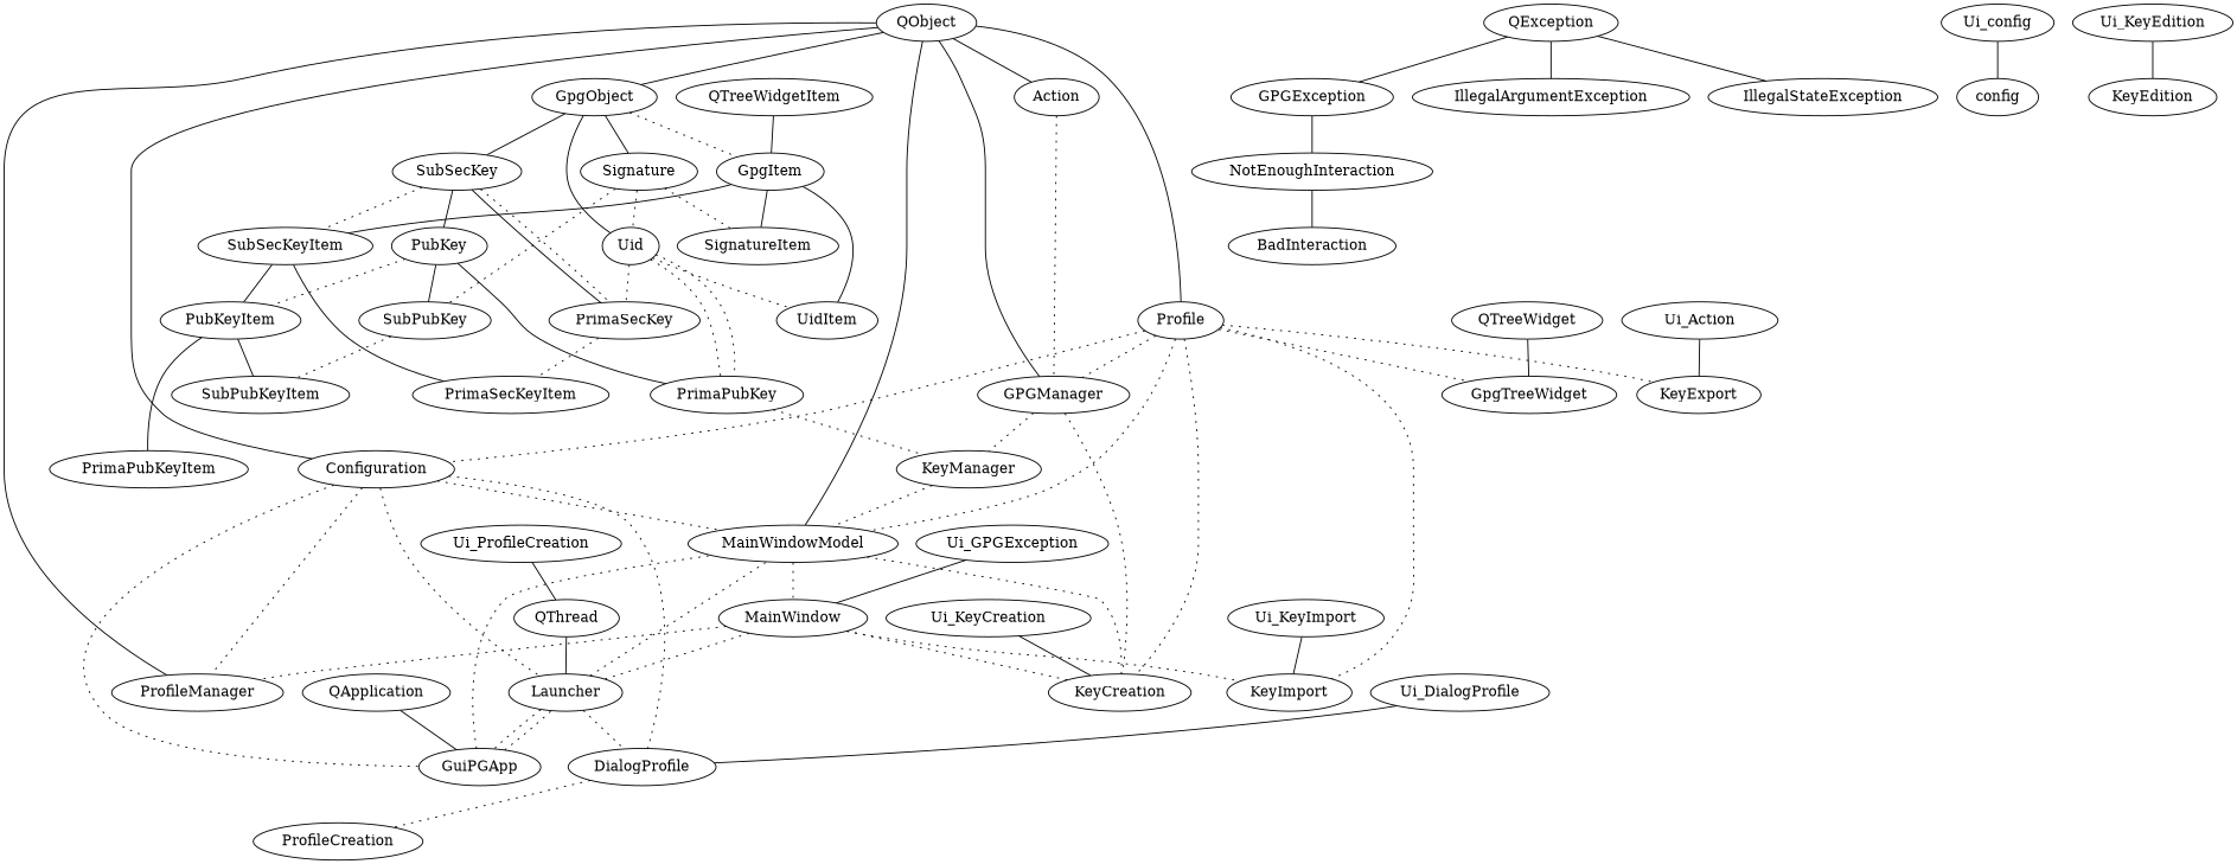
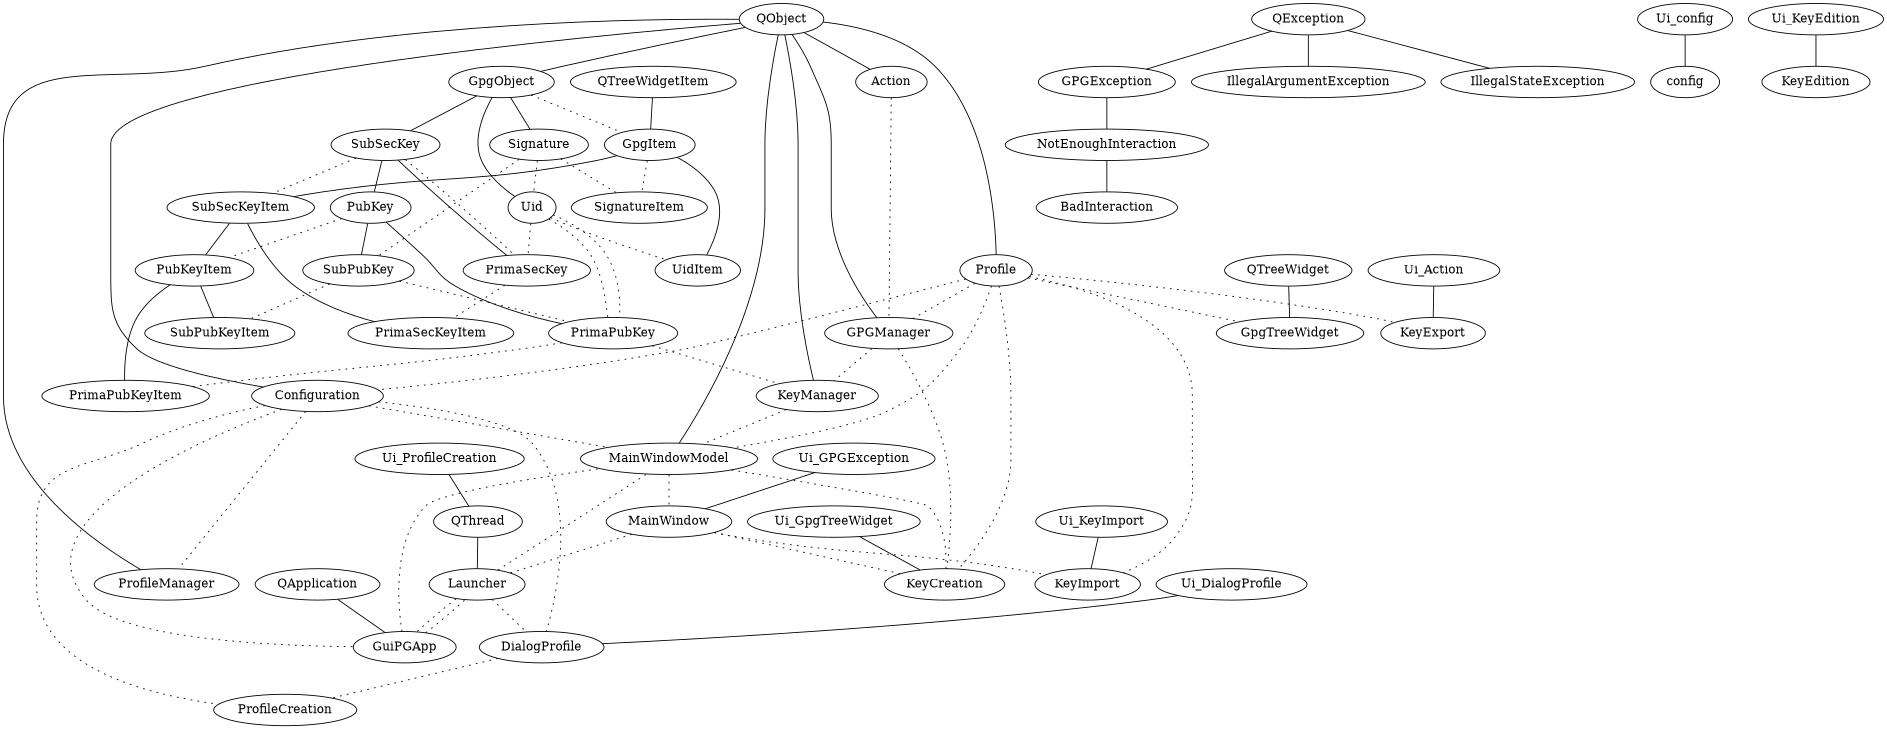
  graph {
    edge [style=dotted]
    QObject [height=0.5 width=1.354]
    Action [height=0.5 width=1.1374]
    Configuration [height=0.5 width=2.0943]
    GPGManager [height=0.5 width=2.0401]
    GpgObject [height=0.5 width=1.679]
    KeyManager [height=0.5 width=1.9498]
    MainWindowModel [height=0.5 width=2.8164]
    Profile [height=0.5 width=1.1555]
    ProfileManager [height=0.5 width=2.3109]
    DialogProfile [height=0.5 width=1.9859]
    GuiPGApp [height=0.5 width=1.6429]
    Launcher [height=0.5 width=1.5346]
    KeyCreation [height=0.5 width=1.9137]
    GpgItem [height=0.5 width=1.4443]
    SubSecKey [height=0.5 width=1.7332]
    Signature [height=0.5 width=1.5526]
    Uid [height=0.5 width=0.75]
    MainWindow [height=0.5 width=2.004]
    GpgTreeWidget [height=0.5 width=2.347]
    KeyExport [height=0.5 width=1.661]
    KeyImport [height=0.5 width=1.679]
    ProfileCreation [height=0.5 width=2.2748]
    SubSecKeyItem [height=0.5 width=2.347]
    SignatureItem [height=0.5 width=2.1665]
    UidItem [height=0.5 width=1.354]
    PubKey [height=0.5 width=1.2818]
    PrimaSecKey [height=0.5 width=2.022]
    SubPubKey [height=0.5 width=1.7693]
    PrimaPubKey [height=0.5 width=2.0582]
    GPGException [height=0.5 width=2.1845]
    NotEnoughInteraction [height=0.5 width=3.2317]
    BadInteraction [height=0.5 width=2.2567]
    Ui_config [height=0.5 width=1.5165]
    config [height=0.5 width=1.1013]
    Ui_DialogProfile [height=0.5 width=2.4012]
    QException [height=0.5 width=1.8054]
    IllegalArgumentException [height=0.5 width=3.7191]
    IllegalStateException [height=0.5 width=3.0872]
    QTreeWidgetItem [height=0.5 width=2.6359]
    PubKeyItem [height=0.5 width=1.8957]
    PrimaSecKeyItem [height=0.5 width=2.6359]
    PrimaPubKeyItem [height=0.5 width=2.672]
    SubPubKeyItem [height=0.5 width=2.3831]
    QTreeWidget [height=0.5 width=2.022]
    QApplication [height=0.5 width=1.9859]
-   Ui_KeyCreation [height=0.5 width=2.329]
+   Ui_KeyCreation [height=0.5 width=2.329 label=Ui_GpgTreeWidget]
    Ui_KeyEdition [height=0.5 width=2.1484]
    KeyEdition [height=0.5 width=1.7151]
    n49 [height=0.5 label=Ui_Action width=2.0943]
    Ui_KeyImport [height=0.5 width=2.0943]
    QThread [height=0.5 width=1.4082]
    n52 [height=0.5 label=Ui_GPGException width=2.4192]
    Ui_ProfileCreation [height=0.5 width=2.69]
    QObject -- Action [style=""]
    QObject -- Configuration [style=""]
    QObject -- GPGManager [style=""]
    QObject -- GpgObject [style=""]
+   QObject -- KeyManager [style=""]
    QObject -- MainWindowModel [style=""]
    QObject -- Profile [style=""]
    QObject -- ProfileManager [style=""]
    Action -- GPGManager
    Configuration -- MainWindowModel
    Configuration -- ProfileManager
    Configuration -- DialogProfile
    Configuration -- GuiPGApp
-   Configuration -- Launcher
+   Configuration -- ProfileCreation
    GPGManager -- KeyManager
    GPGManager -- KeyCreation
    GpgObject -- GpgItem
    GpgObject -- SubSecKey [style=""]
    GpgObject -- Signature [style=""]
    GpgObject -- Uid [style=""]
    KeyManager -- MainWindowModel
    MainWindowModel -- KeyCreation
    MainWindowModel -- MainWindow
    Profile -- Configuration
    Profile -- GPGManager
    Profile -- MainWindowModel
    Profile -- KeyCreation
    Profile -- GpgTreeWidget
    Profile -- KeyExport
    Profile -- KeyImport
    DialogProfile -- ProfileCreation
    GuiPGApp -- MainWindowModel
    GuiPGApp -- Launcher
    Launcher -- MainWindowModel
    Launcher -- DialogProfile
    Launcher -- GuiPGApp
    GpgItem -- SubSecKeyItem [style=""]
-   GpgItem -- SignatureItem [style=""]
+   GpgItem -- SignatureItem
    GpgItem -- UidItem [style=""]
    SubSecKey -- SubSecKeyItem
    SubSecKey -- PubKey [style=""]
    SubSecKey -- PrimaSecKey [style=""]
    SubSecKey -- PrimaSecKey
    Signature -- Uid
    Signature -- SignatureItem
    Signature -- SubPubKey
    Uid -- UidItem
    Uid -- PrimaSecKey
    Uid -- PrimaPubKey
    Uid -- PrimaPubKey
-   MainWindow -- ProfileManager
    MainWindow -- Launcher
    MainWindow -- KeyCreation
    MainWindow -- KeyImport
    SubSecKeyItem -- PubKeyItem [style=""]
    SubSecKeyItem -- PrimaSecKeyItem [style=""]
    PubKey -- SubPubKey [style=""]
    PubKey -- PrimaPubKey [style=""]
    PubKey -- PubKeyItem
    PrimaSecKey -- PrimaSecKeyItem
+   SubPubKey -- PrimaPubKey
    SubPubKey -- SubPubKeyItem
    PrimaPubKey -- KeyManager
+   PrimaPubKey -- PrimaPubKeyItem
    GPGException -- NotEnoughInteraction [style=""]
    NotEnoughInteraction -- BadInteraction [style=""]
    Ui_config -- config [style=""]
    Ui_DialogProfile -- DialogProfile [style=""]
    QException -- GPGException [style=""]
    QException -- IllegalArgumentException [style=""]
    QException -- IllegalStateException [style=""]
    QTreeWidgetItem -- GpgItem [style=""]
    PubKeyItem -- PrimaPubKeyItem [style=""]
    PubKeyItem -- SubPubKeyItem [style=""]
    QTreeWidget -- GpgTreeWidget [style=""]
    QApplication -- GuiPGApp [style=""]
    Ui_KeyCreation -- KeyCreation [style=""]
    Ui_KeyEdition -- KeyEdition [style=""]
    n49 -- KeyExport [style=""]
    Ui_KeyImport -- KeyImport [style=""]
    QThread -- Launcher [style=""]
    n52 -- MainWindow [style=""]
    Ui_ProfileCreation -- QThread [style=""]
  }
